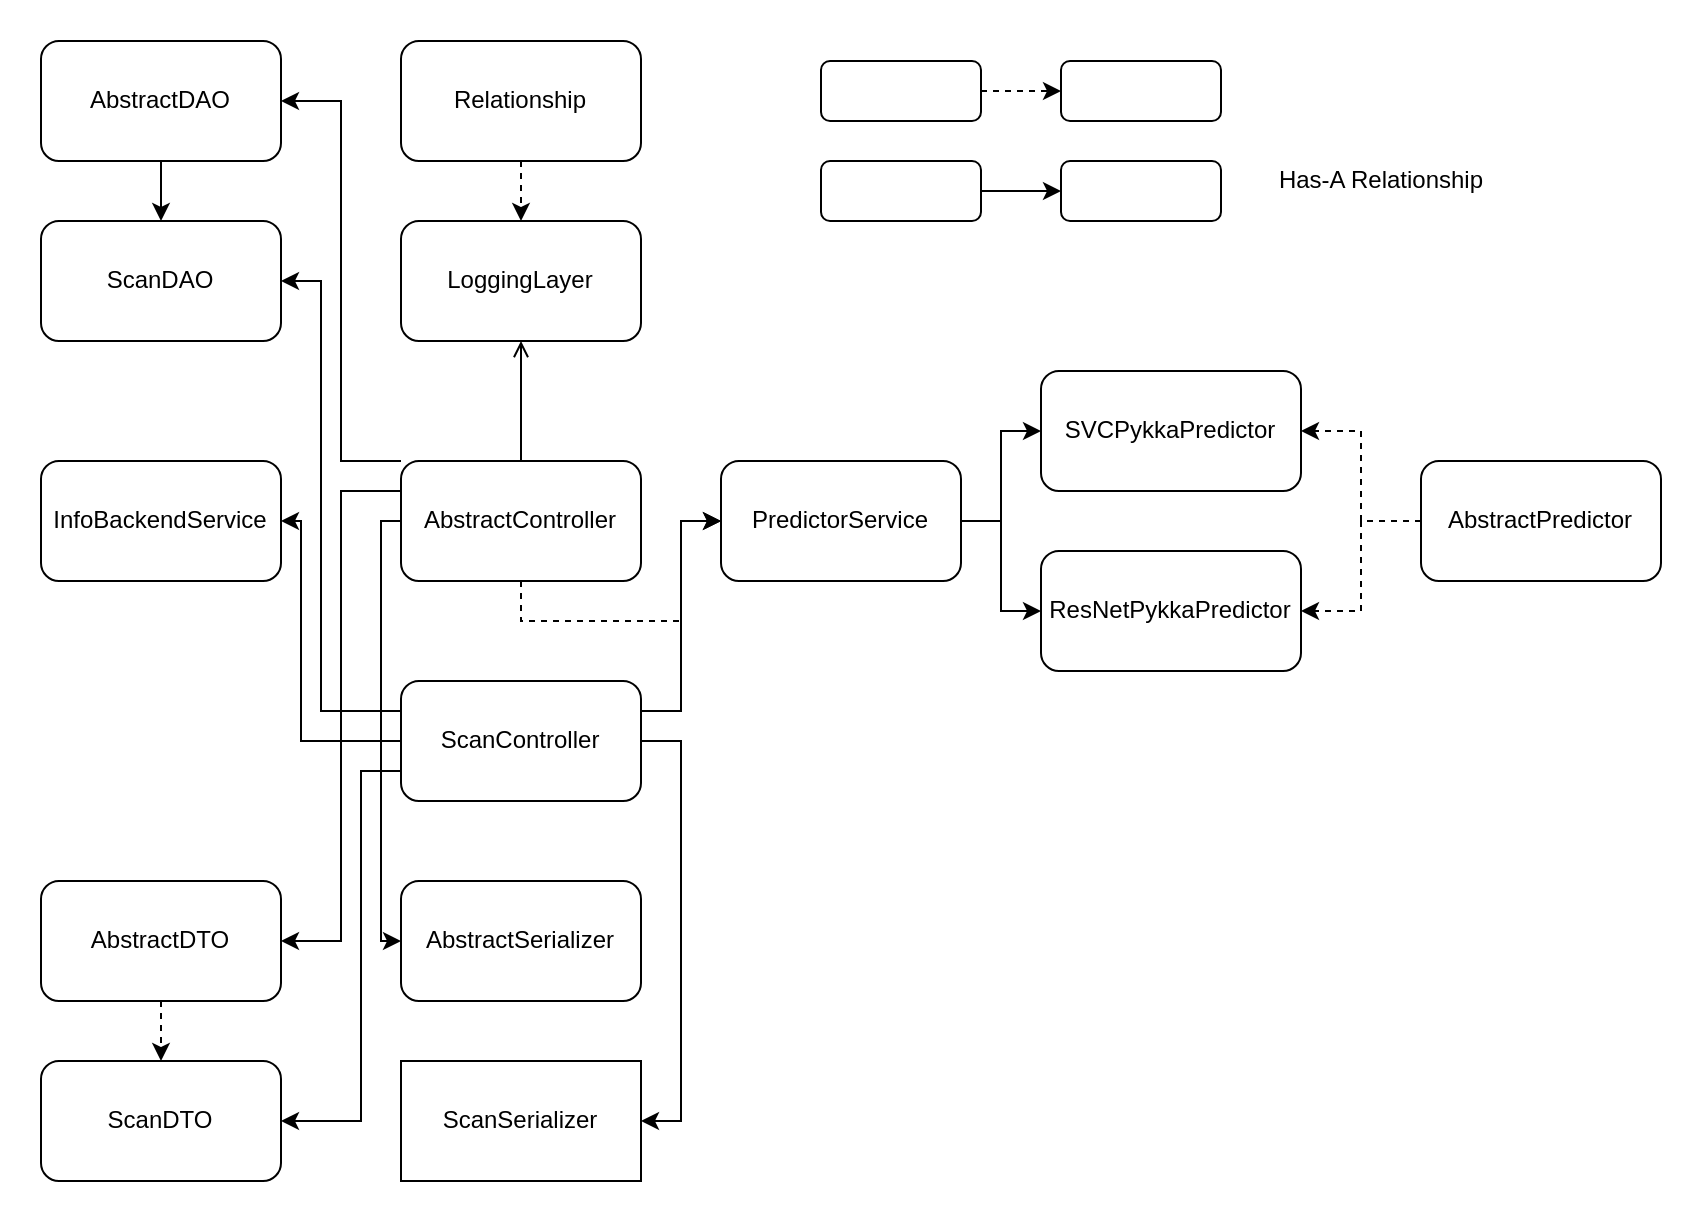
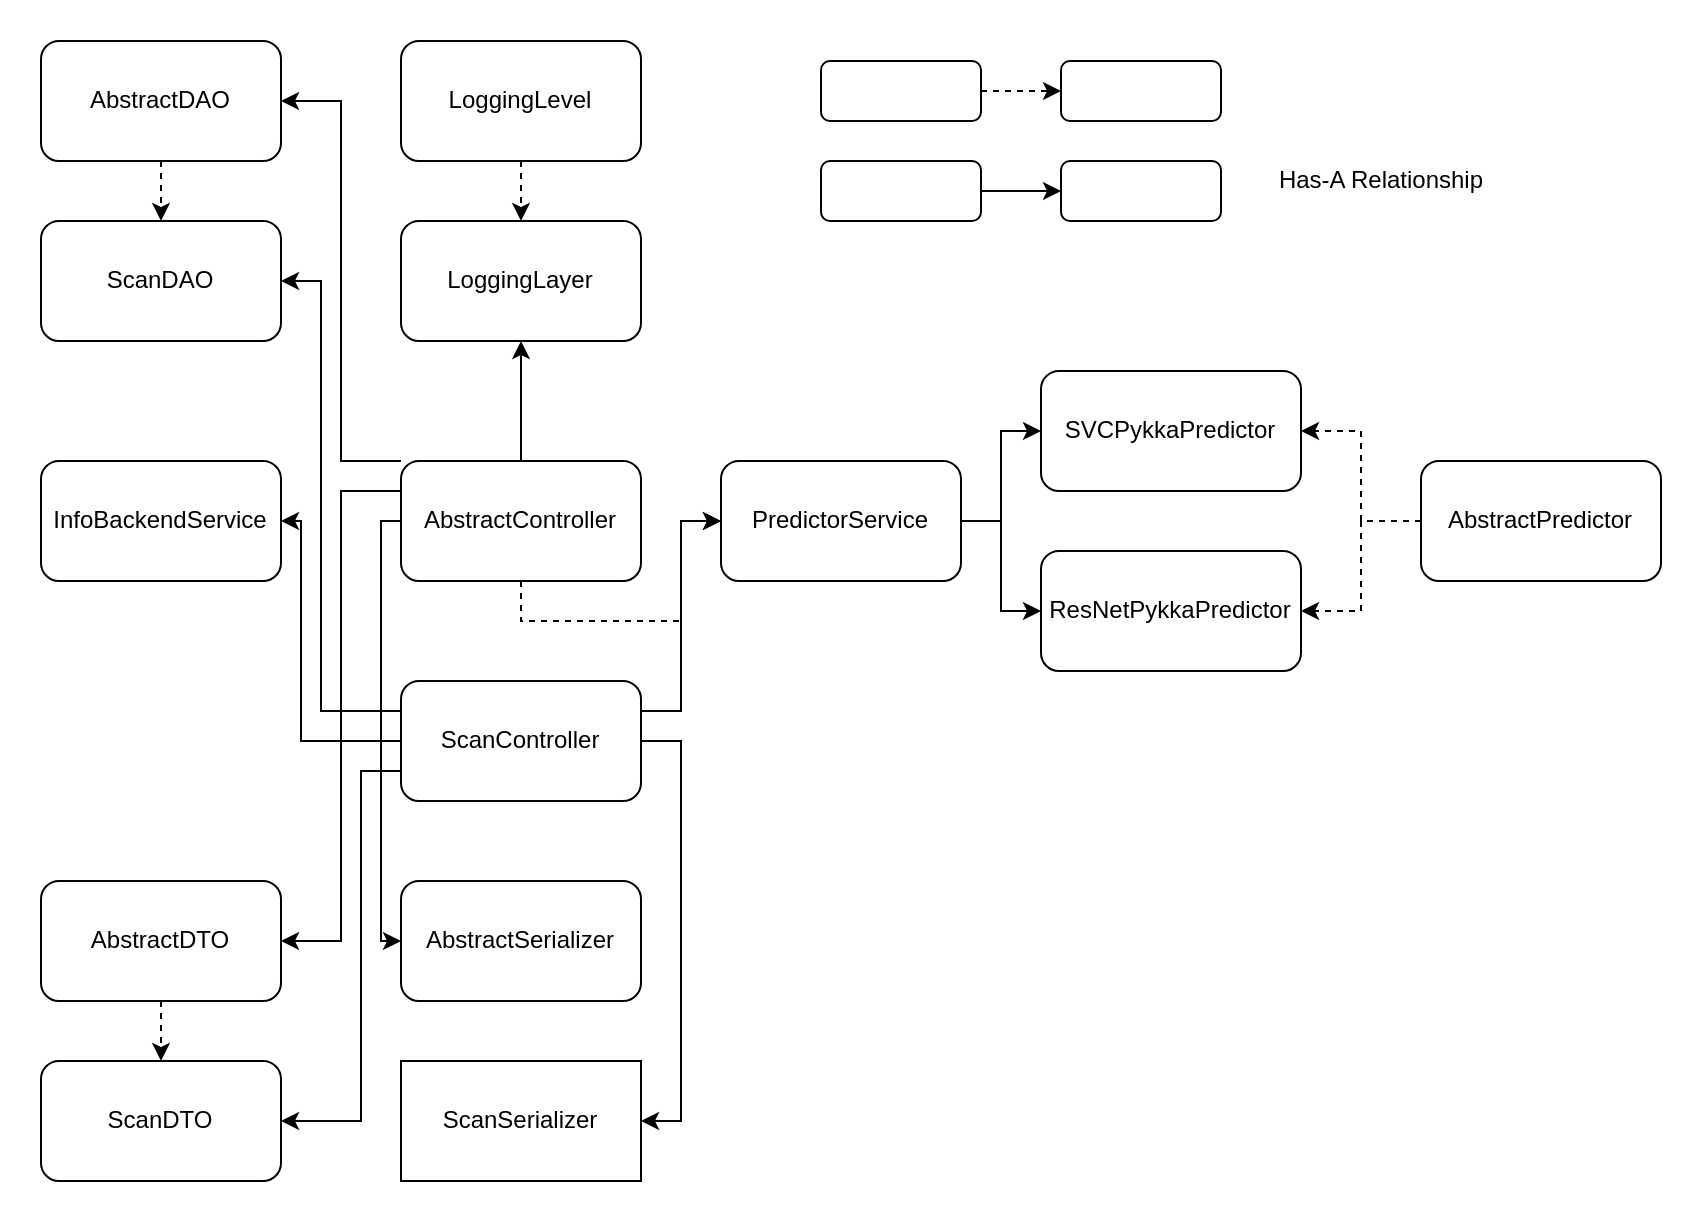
  <mxCell id="0" />
  <mxCell id="1" parent="0" />
  <mxCell id="2" style="edgeStyle=orthogonalEdgeStyle;rounded=0;orthogonalLoop=1;jettySize=auto;html=1;exitX=0.5;exitY=1;exitDx=0;exitDy=0;dashed=1;" edge="1" parent="1" source="8" target="28"><mxGeometry relative="1" as="geometry" /></mxCell>
- <mxCell id="3" style="edgeStyle=orthogonalEdgeStyle;rounded=0;orthogonalLoop=1;jettySize=auto;html=1;exitX=0.5;exitY=0;exitDx=0;exitDy=0;entryX=0.5;entryY=1;entryDx=0;entryDy=0;endArrow=open;" edge="1" parent="1" source="8" target="20"><mxGeometry relative="1" as="geometry" /></mxCell>
+ <mxCell id="3" style="edgeStyle=orthogonalEdgeStyle;rounded=0;orthogonalLoop=1;jettySize=auto;html=1;exitX=0.5;exitY=0;exitDx=0;exitDy=0;entryX=0.5;entryY=1;entryDx=0;entryDy=0;" edge="1" parent="1" source="8" target="20"><mxGeometry relative="1" as="geometry" /></mxCell>
  <mxCell id="4" style="edgeStyle=orthogonalEdgeStyle;rounded=0;orthogonalLoop=1;jettySize=auto;html=1;exitX=0;exitY=0;exitDx=0;exitDy=0;entryX=1;entryY=0.5;entryDx=0;entryDy=0;" edge="1" parent="1" source="8" target="15"><mxGeometry relative="1" as="geometry"><Array as="points"><mxPoint x="170" y="230" /><mxPoint x="170" y="50" /></Array></mxGeometry></mxCell>
  <mxCell id="5" style="edgeStyle=orthogonalEdgeStyle;rounded=0;orthogonalLoop=1;jettySize=auto;html=1;exitX=0;exitY=0.25;exitDx=0;exitDy=0;entryX=1;entryY=0.5;entryDx=0;entryDy=0;" edge="1" parent="1" source="8" target="18"><mxGeometry relative="1" as="geometry" /></mxCell>
  <mxCell id="6" style="edgeStyle=orthogonalEdgeStyle;rounded=0;orthogonalLoop=1;jettySize=auto;html=1;exitX=0;exitY=0.5;exitDx=0;exitDy=0;entryX=0;entryY=0.5;entryDx=0;entryDy=0;" edge="1" parent="1" source="8" target="23"><mxGeometry relative="1" as="geometry"><Array as="points"><mxPoint x="190" y="260" /><mxPoint x="190" y="470" /></Array></mxGeometry></mxCell>
  <mxCell id="7" style="edgeStyle=orthogonalEdgeStyle;rounded=0;orthogonalLoop=1;jettySize=auto;html=1;exitX=1;exitY=0.25;exitDx=0;exitDy=0;entryX=0;entryY=0.5;entryDx=0;entryDy=0;" edge="1" parent="1" source="13" target="28"><mxGeometry relative="1" as="geometry" /></mxCell>
  <mxCell id="8" value="AbstractController" style="rounded=1;whiteSpace=wrap;html=1;" vertex="1" parent="1"><mxGeometry x="200" y="230" width="120" height="60" as="geometry" /></mxCell>
  <mxCell id="9" style="edgeStyle=orthogonalEdgeStyle;rounded=0;orthogonalLoop=1;jettySize=auto;html=1;exitX=0;exitY=0.25;exitDx=0;exitDy=0;entryX=1;entryY=0.5;entryDx=0;entryDy=0;" edge="1" parent="1" source="13" target="16"><mxGeometry relative="1" as="geometry"><Array as="points"><mxPoint x="160" y="355" /><mxPoint x="160" y="140" /></Array></mxGeometry></mxCell>
  <mxCell id="10" style="edgeStyle=orthogonalEdgeStyle;rounded=0;orthogonalLoop=1;jettySize=auto;html=1;exitX=0;exitY=0.5;exitDx=0;exitDy=0;entryX=1;entryY=0.5;entryDx=0;entryDy=0;" edge="1" parent="1" source="13" target="25"><mxGeometry relative="1" as="geometry"><Array as="points"><mxPoint x="150" y="370" /><mxPoint x="150" y="260" /></Array></mxGeometry></mxCell>
  <mxCell id="11" style="edgeStyle=orthogonalEdgeStyle;rounded=0;orthogonalLoop=1;jettySize=auto;html=1;exitX=0;exitY=0.75;exitDx=0;exitDy=0;entryX=1;entryY=0.5;entryDx=0;entryDy=0;" edge="1" parent="1" source="13" target="19"><mxGeometry relative="1" as="geometry"><Array as="points"><mxPoint x="180" y="385" /><mxPoint x="180" y="560" /></Array></mxGeometry></mxCell>
  <mxCell id="12" style="edgeStyle=orthogonalEdgeStyle;rounded=0;orthogonalLoop=1;jettySize=auto;html=1;exitX=1;exitY=0.5;exitDx=0;exitDy=0;entryX=1;entryY=0.5;entryDx=0;entryDy=0;" edge="1" parent="1" source="13" target="24"><mxGeometry relative="1" as="geometry" /></mxCell>
  <mxCell id="13" value="ScanController" style="rounded=1;whiteSpace=wrap;html=1;" vertex="1" parent="1"><mxGeometry x="200" y="340" width="120" height="60" as="geometry" /></mxCell>
- <mxCell id="14" style="edgeStyle=orthogonalEdgeStyle;rounded=0;orthogonalLoop=1;jettySize=auto;html=1;exitX=0.5;exitY=1;exitDx=0;exitDy=0;entryX=0.5;entryY=0;entryDx=0;entryDy=0;dashed=0;" edge="1" parent="1" source="15" target="16"><mxGeometry relative="1" as="geometry" /></mxCell>
+ <mxCell id="14" style="edgeStyle=orthogonalEdgeStyle;rounded=0;orthogonalLoop=1;jettySize=auto;html=1;exitX=0.5;exitY=1;exitDx=0;exitDy=0;entryX=0.5;entryY=0;entryDx=0;entryDy=0;dashed=1;" edge="1" parent="1" source="15" target="16"><mxGeometry relative="1" as="geometry" /></mxCell>
  <mxCell id="15" value="AbstractDAO" style="rounded=1;whiteSpace=wrap;html=1;" vertex="1" parent="1"><mxGeometry x="20" y="20" width="120" height="60" as="geometry" /></mxCell>
  <mxCell id="16" value="ScanDAO" style="rounded=1;whiteSpace=wrap;html=1;" vertex="1" parent="1"><mxGeometry x="20" y="110" width="120" height="60" as="geometry" /></mxCell>
  <mxCell id="17" style="edgeStyle=orthogonalEdgeStyle;rounded=0;orthogonalLoop=1;jettySize=auto;html=1;exitX=0.5;exitY=1;exitDx=0;exitDy=0;entryX=0.5;entryY=0;entryDx=0;entryDy=0;dashed=1;" edge="1" parent="1" source="18" target="19"><mxGeometry relative="1" as="geometry" /></mxCell>
  <mxCell id="18" value="AbstractDTO" style="rounded=1;whiteSpace=wrap;html=1;" vertex="1" parent="1"><mxGeometry x="20" y="440" width="120" height="60" as="geometry" /></mxCell>
  <mxCell id="19" value="ScanDTO" style="rounded=1;whiteSpace=wrap;html=1;" vertex="1" parent="1"><mxGeometry x="20" y="530" width="120" height="60" as="geometry" /></mxCell>
  <mxCell id="20" value="LoggingLayer" style="rounded=1;whiteSpace=wrap;html=1;" vertex="1" parent="1"><mxGeometry x="200" y="110" width="120" height="60" as="geometry" /></mxCell>
  <mxCell id="21" style="edgeStyle=orthogonalEdgeStyle;rounded=0;orthogonalLoop=1;jettySize=auto;html=1;exitX=0.5;exitY=1;exitDx=0;exitDy=0;entryX=0.5;entryY=0;entryDx=0;entryDy=0;dashed=1;" edge="1" parent="1" source="22" target="20"><mxGeometry relative="1" as="geometry" /></mxCell>
- <mxCell id="22" value="Relationship" style="rounded=1;whiteSpace=wrap;html=1;" vertex="1" parent="1"><mxGeometry x="200" y="20" width="120" height="60" as="geometry" /></mxCell>
+ <mxCell id="22" value="LoggingLevel" style="rounded=1;whiteSpace=wrap;html=1;" vertex="1" parent="1"><mxGeometry x="200" y="20" width="120" height="60" as="geometry" /></mxCell>
  <mxCell id="23" value="AbstractSerializer" style="rounded=1;whiteSpace=wrap;html=1;" vertex="1" parent="1"><mxGeometry x="200" y="440" width="120" height="60" as="geometry" /></mxCell>
  <mxCell id="24" value="ScanSerializer" style="whiteSpace=wrap;html=1;rounded=0;" vertex="1" parent="1"><mxGeometry x="200" y="530" width="120" height="60" as="geometry" /></mxCell>
  <mxCell id="25" value="InfoBackendService" style="rounded=1;whiteSpace=wrap;html=1;" vertex="1" parent="1"><mxGeometry x="20" y="230" width="120" height="60" as="geometry" /></mxCell>
  <mxCell id="26" style="edgeStyle=orthogonalEdgeStyle;rounded=0;orthogonalLoop=1;jettySize=auto;html=1;exitX=1;exitY=0.5;exitDx=0;exitDy=0;entryX=0;entryY=0.5;entryDx=0;entryDy=0;" edge="1" parent="1" source="28" target="32"><mxGeometry relative="1" as="geometry" /></mxCell>
  <mxCell id="27" style="edgeStyle=orthogonalEdgeStyle;rounded=0;orthogonalLoop=1;jettySize=auto;html=1;exitX=1;exitY=0.5;exitDx=0;exitDy=0;entryX=0;entryY=0.5;entryDx=0;entryDy=0;" edge="1" parent="1" source="28" target="33"><mxGeometry relative="1" as="geometry" /></mxCell>
  <mxCell id="28" value="PredictorService" style="rounded=1;whiteSpace=wrap;html=1;" vertex="1" parent="1"><mxGeometry x="360" y="230" width="120" height="60" as="geometry" /></mxCell>
  <mxCell id="29" style="edgeStyle=orthogonalEdgeStyle;rounded=0;orthogonalLoop=1;jettySize=auto;html=1;exitX=0;exitY=0.5;exitDx=0;exitDy=0;entryX=1;entryY=0.5;entryDx=0;entryDy=0;dashed=1;" edge="1" parent="1" source="31" target="32"><mxGeometry relative="1" as="geometry" /></mxCell>
  <mxCell id="30" style="edgeStyle=orthogonalEdgeStyle;rounded=0;orthogonalLoop=1;jettySize=auto;html=1;exitX=0;exitY=0.5;exitDx=0;exitDy=0;entryX=1;entryY=0.5;entryDx=0;entryDy=0;dashed=1;" edge="1" parent="1" source="31" target="33"><mxGeometry relative="1" as="geometry" /></mxCell>
  <mxCell id="31" value="AbstractPredictor" style="rounded=1;whiteSpace=wrap;html=1;" vertex="1" parent="1"><mxGeometry x="710" y="230" width="120" height="60" as="geometry" /></mxCell>
  <mxCell id="32" value="SVCPykkaPredictor" style="rounded=1;whiteSpace=wrap;html=1;" vertex="1" parent="1"><mxGeometry x="520" y="185" width="130" height="60" as="geometry" /></mxCell>
  <mxCell id="33" value="ResNetPykkaPredictor" style="rounded=1;whiteSpace=wrap;html=1;" vertex="1" parent="1"><mxGeometry x="520" y="275" width="130" height="60" as="geometry" /></mxCell>
  <mxCell id="34" value="" style="rounded=1;whiteSpace=wrap;html=1;" vertex="1" parent="1"><mxGeometry x="410" y="30" width="80" height="30" as="geometry" /></mxCell>
  <mxCell id="35" value="" style="rounded=1;whiteSpace=wrap;html=1;" vertex="1" parent="1"><mxGeometry x="530" y="30" width="80" height="30" as="geometry" /></mxCell>
  <mxCell id="36" style="edgeStyle=orthogonalEdgeStyle;rounded=0;orthogonalLoop=1;jettySize=auto;html=1;exitX=1;exitY=0.5;exitDx=0;exitDy=0;entryX=0;entryY=0.5;entryDx=0;entryDy=0;" edge="1" parent="1" source="37" target="38"><mxGeometry relative="1" as="geometry" /></mxCell>
  <mxCell id="37" value="" style="rounded=1;whiteSpace=wrap;html=1;" vertex="1" parent="1"><mxGeometry x="410" y="80" width="80" height="30" as="geometry" /></mxCell>
  <mxCell id="38" value="" style="rounded=1;whiteSpace=wrap;html=1;" vertex="1" parent="1"><mxGeometry x="530" y="80" width="80" height="30" as="geometry" /></mxCell>
  <mxCell id="39" value="" style="endArrow=classic;html=1;exitX=1;exitY=0.5;exitDx=0;exitDy=0;entryX=0;entryY=0.5;entryDx=0;entryDy=0;dashed=1;" edge="1" parent="1" source="34" target="35"><mxGeometry width="50" height="50" relative="1" as="geometry"><mxPoint x="380" y="420" as="sourcePoint" /><mxPoint x="430" y="370" as="targetPoint" /></mxGeometry></mxCell>
  <mxCell id="40" value="Has-A Relationship" style="text;html=1;align=center;verticalAlign=middle;resizable=0;points=[];autosize=1;" vertex="1" parent="1"><mxGeometry x="630" y="80" width="120" height="20" as="geometry" /></mxCell>
